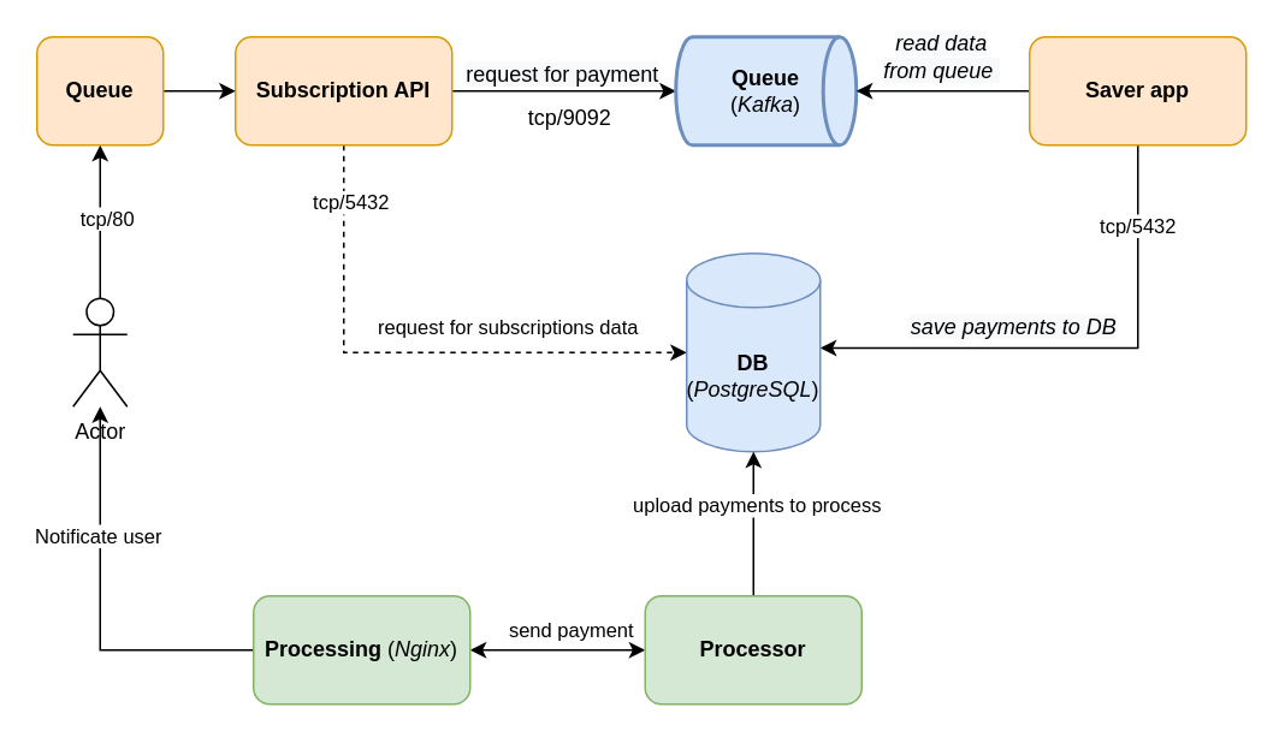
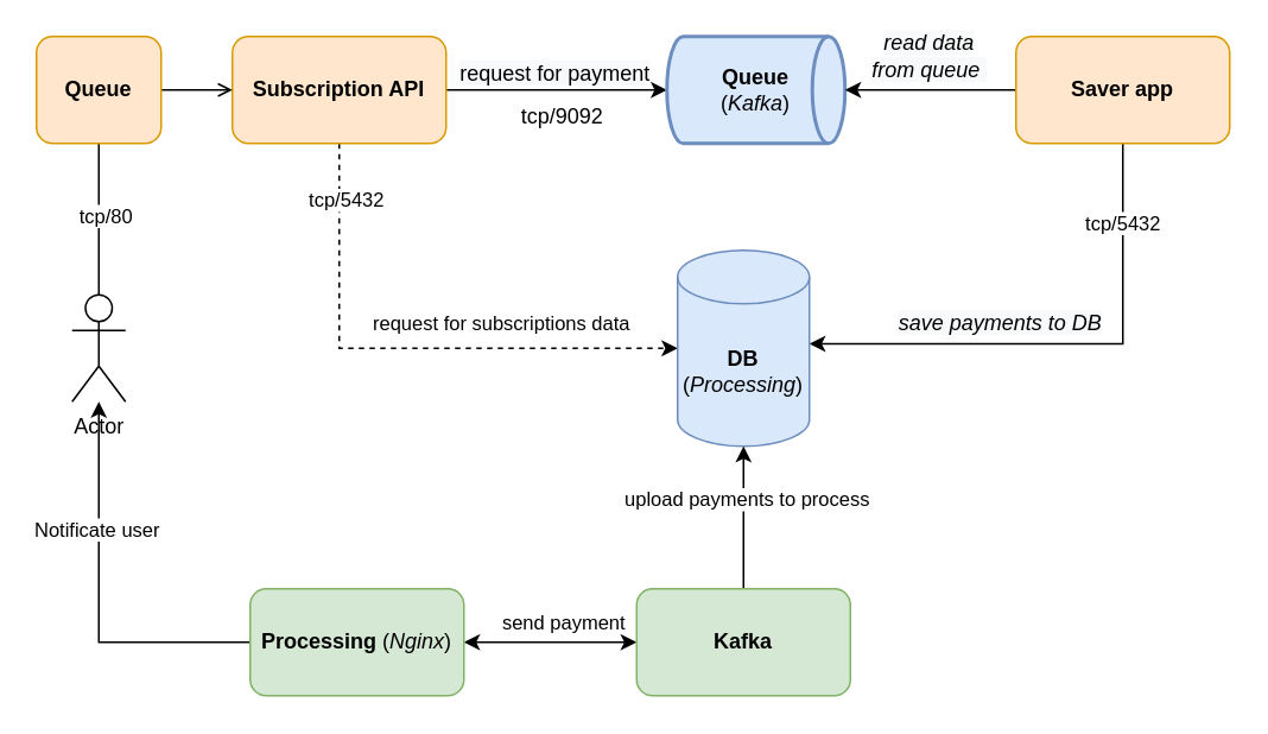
  <mxCell id="0" />
  <mxCell id="1" parent="0" />
  <mxCell id="2" style="edgeStyle=orthogonalEdgeStyle;rounded=0;orthogonalLoop=1;jettySize=auto;html=1;entryX=0;entryY=0.5;entryDx=0;entryDy=0;entryPerimeter=0;" edge="1" parent="1" source="7" target="8"><mxGeometry relative="1" as="geometry" /></mxCell>
  <mxCell id="3" value="&lt;span style=&quot;font-size: 12px; background-color: rgb(248, 249, 250);&quot;&gt;request for payment&lt;/span&gt;" style="edgeLabel;html=1;align=center;verticalAlign=middle;resizable=0;points=[];" vertex="1" connectable="0" parent="2"><mxGeometry x="-0.677" y="2" relative="1" as="geometry"><mxPoint x="40" y="-8" as="offset" /></mxGeometry></mxCell>
  <mxCell id="4" style="edgeStyle=orthogonalEdgeStyle;rounded=0;orthogonalLoop=1;jettySize=auto;html=1;entryX=0;entryY=0.5;entryDx=0;entryDy=0;entryPerimeter=0;dashed=1;" edge="1" parent="1" source="7" target="15"><mxGeometry relative="1" as="geometry"><Array as="points"><mxPoint x="190" y="195" /></Array></mxGeometry></mxCell>
  <mxCell id="5" value="request for subscriptions data" style="edgeLabel;html=1;align=center;verticalAlign=middle;resizable=0;points=[];" vertex="1" connectable="0" parent="4"><mxGeometry x="0.672" relative="1" as="geometry"><mxPoint x="-50" y="-15" as="offset" /></mxGeometry></mxCell>
  <mxCell id="6" value="tcp/5432" style="edgeLabel;html=1;align=center;verticalAlign=middle;resizable=0;points=[];" vertex="1" connectable="0" parent="4"><mxGeometry x="-0.798" y="3" relative="1" as="geometry"><mxPoint as="offset" /></mxGeometry></mxCell>
  <mxCell id="7" value="&lt;b&gt;Subscription API&lt;/b&gt;" style="rounded=1;whiteSpace=wrap;html=1;fillColor=#ffe6cc;strokeColor=#d79b00;" vertex="1" parent="1"><mxGeometry x="130" y="20" width="120" height="60" as="geometry" /></mxCell>
  <mxCell id="8" value="&lt;b&gt;Queue &lt;/b&gt;&lt;br&gt;(&lt;i&gt;Kafka&lt;/i&gt;)" style="strokeWidth=2;html=1;shape=mxgraph.flowchart.direct_data;whiteSpace=wrap;fillColor=#dae8fc;strokeColor=#6c8ebf;" vertex="1" parent="1"><mxGeometry x="374" y="20" width="100" height="60" as="geometry" /></mxCell>
  <mxCell id="9" style="edgeStyle=orthogonalEdgeStyle;rounded=0;orthogonalLoop=1;jettySize=auto;html=1;entryX=1;entryY=0.5;entryDx=0;entryDy=0;entryPerimeter=0;" edge="1" parent="1" source="14" target="8"><mxGeometry relative="1" as="geometry" /></mxCell>
  <mxCell id="10" value="&lt;i style=&quot;font-size: 12px; background-color: rgb(248, 249, 250);&quot;&gt;read data &lt;br&gt;from queue&amp;nbsp;&lt;/i&gt;" style="edgeLabel;html=1;align=center;verticalAlign=middle;resizable=0;points=[];" vertex="1" connectable="0" parent="9"><mxGeometry x="0.25" relative="1" as="geometry"><mxPoint x="10" y="-20" as="offset" /></mxGeometry></mxCell>
  <mxCell id="11" style="edgeStyle=orthogonalEdgeStyle;rounded=0;orthogonalLoop=1;jettySize=auto;html=1;entryX=1;entryY=0;entryDx=0;entryDy=52.5;entryPerimeter=0;" edge="1" parent="1" source="14" target="15"><mxGeometry relative="1" as="geometry"><Array as="points"><mxPoint x="630" y="193" /></Array></mxGeometry></mxCell>
  <mxCell id="12" value="&lt;i style=&quot;font-size: 12px; background-color: rgb(248, 249, 250);&quot;&gt;save payments to DB&lt;/i&gt;" style="edgeLabel;html=1;align=center;verticalAlign=middle;resizable=0;points=[];" vertex="1" connectable="0" parent="11"><mxGeometry x="0.064" y="-4" relative="1" as="geometry"><mxPoint x="-29" y="-8" as="offset" /></mxGeometry></mxCell>
  <mxCell id="13" value="tcp/5432" style="edgeLabel;html=1;align=center;verticalAlign=middle;resizable=0;points=[];" vertex="1" connectable="0" parent="11"><mxGeometry x="-0.692" relative="1" as="geometry"><mxPoint x="-1" as="offset" /></mxGeometry></mxCell>
  <mxCell id="14" value="&lt;b&gt;Saver app &lt;br&gt;&lt;/b&gt;" style="rounded=1;whiteSpace=wrap;html=1;fillColor=#ffe6cc;strokeColor=#d79b00;" vertex="1" parent="1"><mxGeometry x="570" y="20" width="120" height="60" as="geometry" /></mxCell>
- <mxCell id="15" value="&lt;b&gt;DB&lt;/b&gt; (&lt;i&gt;PostgreSQL&lt;/i&gt;)" style="shape=cylinder3;whiteSpace=wrap;html=1;boundedLbl=1;backgroundOutline=1;size=15;fillColor=#dae8fc;strokeColor=#6c8ebf;" vertex="1" parent="1"><mxGeometry x="380" y="140" width="74" height="110" as="geometry" /></mxCell>
+ <mxCell id="15" value="&lt;b&gt;DB&lt;/b&gt; (&lt;i&gt;Processing&lt;/i&gt;)" style="shape=cylinder3;whiteSpace=wrap;html=1;boundedLbl=1;backgroundOutline=1;size=15;fillColor=#dae8fc;strokeColor=#6c8ebf;" vertex="1" parent="1"><mxGeometry x="380" y="140" width="74" height="110" as="geometry" /></mxCell>
  <mxCell id="16" style="edgeStyle=orthogonalEdgeStyle;rounded=0;orthogonalLoop=1;jettySize=auto;html=1;entryX=0.5;entryY=1;entryDx=0;entryDy=0;entryPerimeter=0;" edge="1" parent="1" source="20" target="15"><mxGeometry relative="1" as="geometry" /></mxCell>
  <mxCell id="17" value="upload payments to process" style="edgeLabel;html=1;align=center;verticalAlign=middle;resizable=0;points=[];" vertex="1" connectable="0" parent="16"><mxGeometry x="0.267" y="-1" relative="1" as="geometry"><mxPoint as="offset" /></mxGeometry></mxCell>
  <mxCell id="18" style="edgeStyle=orthogonalEdgeStyle;rounded=0;orthogonalLoop=1;jettySize=auto;html=1;startArrow=classic;startFill=1;" edge="1" parent="1" source="20" target="23"><mxGeometry relative="1" as="geometry" /></mxCell>
  <mxCell id="19" value="send payment" style="edgeLabel;html=1;align=center;verticalAlign=middle;resizable=0;points=[];" vertex="1" connectable="0" parent="18"><mxGeometry x="-0.049" y="-1" relative="1" as="geometry"><mxPoint x="4" y="-11" as="offset" /></mxGeometry></mxCell>
- <mxCell id="20" value="&lt;b&gt;Processor&lt;/b&gt;" style="rounded=1;whiteSpace=wrap;html=1;fillColor=#d5e8d4;strokeColor=#82b366;" vertex="1" parent="1"><mxGeometry x="357" y="330" width="120" height="60" as="geometry" /></mxCell>
+ <mxCell id="20" value="&lt;b&gt;Kafka&lt;/b&gt;" style="rounded=1;whiteSpace=wrap;html=1;fillColor=#d5e8d4;strokeColor=#82b366;" vertex="1" parent="1"><mxGeometry x="357" y="330" width="120" height="60" as="geometry" /></mxCell>
  <mxCell id="21" style="edgeStyle=orthogonalEdgeStyle;rounded=0;orthogonalLoop=1;jettySize=auto;html=1;startArrow=none;startFill=0;" edge="1" parent="1" source="23" target="26"><mxGeometry relative="1" as="geometry" /></mxCell>
  <mxCell id="22" value="Notificate user" style="edgeLabel;html=1;align=center;verticalAlign=middle;resizable=0;points=[];" vertex="1" connectable="0" parent="21"><mxGeometry x="0.345" y="2" relative="1" as="geometry"><mxPoint y="-1" as="offset" /></mxGeometry></mxCell>
  <mxCell id="23" value="&lt;b&gt;Processing&lt;/b&gt; (&lt;i&gt;Nginx&lt;/i&gt;)" style="rounded=1;whiteSpace=wrap;html=1;fillColor=#d5e8d4;strokeColor=#82b366;" vertex="1" parent="1"><mxGeometry x="140" y="330" width="120" height="60" as="geometry" /></mxCell>
- <mxCell id="24" value="" style="edgeStyle=orthogonalEdgeStyle;rounded=0;orthogonalLoop=1;jettySize=auto;html=1;startArrow=none;startFill=0;" edge="1" parent="1" source="26" target="28"><mxGeometry relative="1" as="geometry" /></mxCell>
+ <mxCell id="24" value="" style="edgeStyle=orthogonalEdgeStyle;rounded=0;orthogonalLoop=1;jettySize=auto;html=1;startArrow=none;startFill=0;endArrow=none;" edge="1" parent="1" source="26" target="28"><mxGeometry relative="1" as="geometry" /></mxCell>
  <mxCell id="25" value="tcp/80" style="edgeLabel;html=1;align=center;verticalAlign=middle;resizable=0;points=[];" vertex="1" connectable="0" parent="24"><mxGeometry x="0.041" y="-3" relative="1" as="geometry"><mxPoint y="-1" as="offset" /></mxGeometry></mxCell>
  <mxCell id="26" value="Actor" style="shape=umlActor;verticalLabelPosition=bottom;verticalAlign=top;html=1;outlineConnect=0;" vertex="1" parent="1"><mxGeometry x="40" y="165" width="30" height="60" as="geometry" /></mxCell>
- <mxCell id="27" value="" style="edgeStyle=orthogonalEdgeStyle;rounded=0;orthogonalLoop=1;jettySize=auto;html=1;startArrow=none;startFill=0;" edge="1" parent="1" source="28" target="7"><mxGeometry relative="1" as="geometry" /></mxCell>
+ <mxCell id="27" value="" style="edgeStyle=orthogonalEdgeStyle;rounded=0;orthogonalLoop=1;jettySize=auto;html=1;startArrow=none;startFill=0;endArrow=open;" edge="1" parent="1" source="28" target="7"><mxGeometry relative="1" as="geometry" /></mxCell>
  <mxCell id="28" value="&lt;b&gt;Queue&lt;/b&gt;" style="rounded=1;whiteSpace=wrap;html=1;fillColor=#ffe6cc;strokeColor=#d79b00;" vertex="1" parent="1"><mxGeometry x="20" y="20" width="70" height="60" as="geometry" /></mxCell>
  <mxCell id="29" value="tcp/9092" style="text;html=1;align=center;verticalAlign=middle;resizable=0;points=[];autosize=1;strokeColor=none;fillColor=none;" vertex="1" parent="1"><mxGeometry x="280" y="50" width="70" height="30" as="geometry" /></mxCell>
